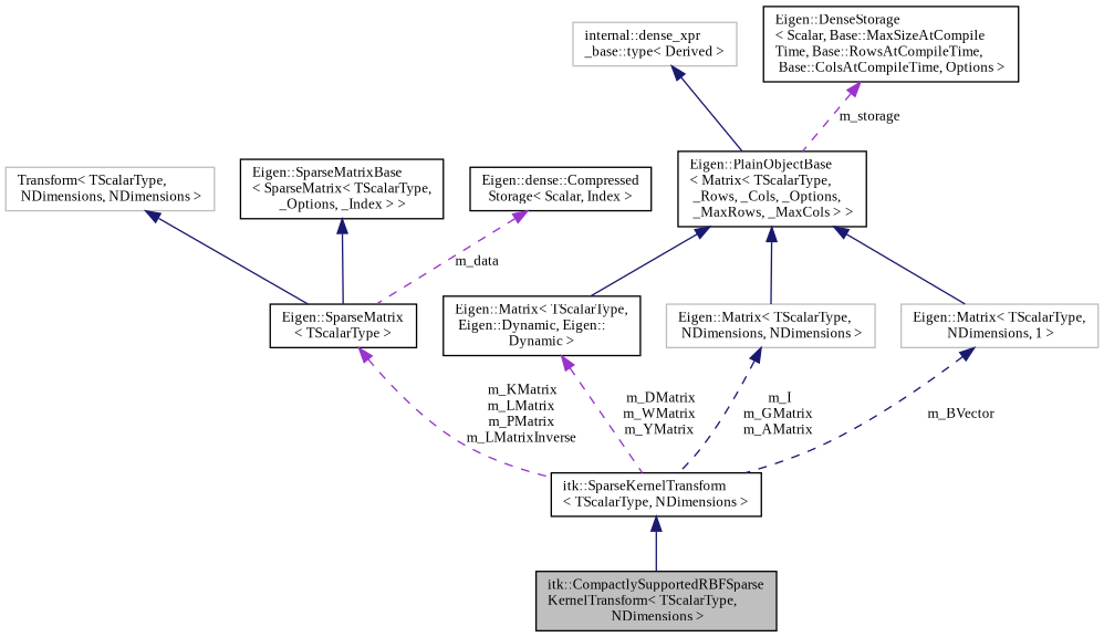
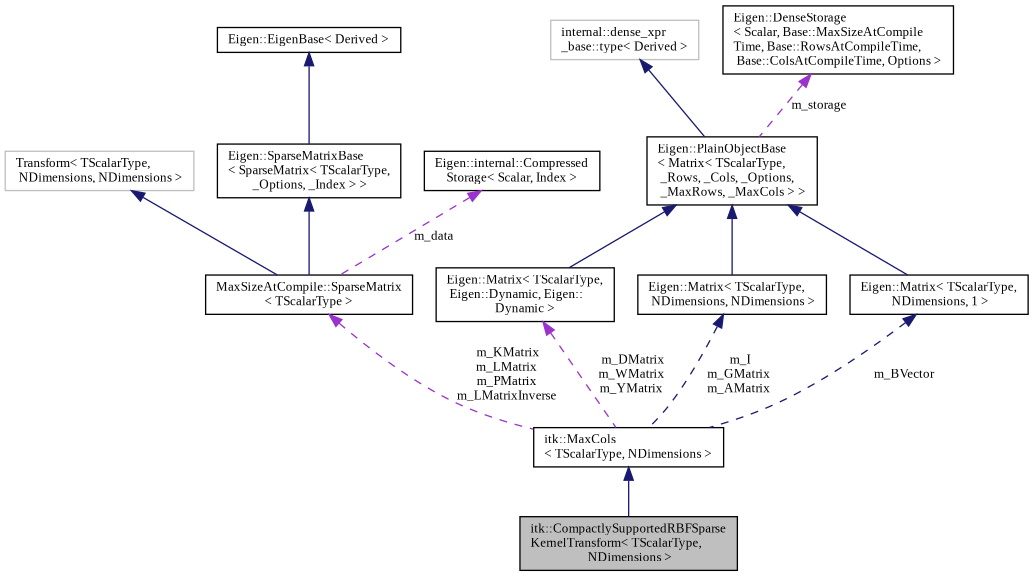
  digraph {
    fontname="Liberation Serif"
    rankdir=TB
    node [color=black fillcolor=white fontname="Liberation Serif" fontsize=10 shape=record style=filled]
    edge [color=midnightblue dir=back fontname="Liberation Serif" fontsize=10 labelfontname=Helvetica labelfontsize=10 style=solid]
    n1 [fillcolor=grey75 fontcolor=black height=0.2 label="itk::CompactlySupportedRBFSparse\lKernelTransform\< TScalarType,\l NDimensions \>" width=0.4]
-   n2 [height=0.2 label="itk::SparseKernelTransform\l\< TScalarType, NDimensions \>" width=0.4]
+   n2 [height=0.2 label="itk::MaxCols\l\< TScalarType, NDimensions \>" width=0.4]
    n3 [color=grey75 height=0.2 label="Transform\< TScalarType,\l NDimensions, NDimensions \>" width=0.4]
-   n4 [height=0.2 label="Eigen::SparseMatrix\l\< TScalarType \>" width=0.4]
+   n4 [height=0.2 label="MaxSizeAtCompile::SparseMatrix\l\< TScalarType \>" width=0.4]
    n5 [height=0.2 label="Eigen::Matrix\< TScalarType,\l Eigen::Dynamic, Eigen::\lDynamic \>" width=0.4]
    n6 [height=0.2 label="Eigen::PlainObjectBase\l\< Matrix\< TScalarType,\l _Rows, _Cols, _Options,\l _MaxRows, _MaxCols \> \>" width=0.4]
-   n7 [color=grey75 height=0.2 label="Eigen::Matrix\< TScalarType,\l NDimensions, NDimensions \>" width=0.4]
-   n8 [color=grey75 height=0.2 label="Eigen::Matrix\< TScalarType,\l NDimensions, 1 \>" width=0.4]
+   n7 [height=0.2 label="Eigen::Matrix\< TScalarType,\l NDimensions, NDimensions \>" width=0.4]
+   n8 [height=0.2 label="Eigen::Matrix\< TScalarType,\l NDimensions, 1 \>" width=0.4]
    n9 [color=grey75 height=0.2 label="internal::dense_xpr\l_base::type\< Derived \>" width=0.4]
    n10 [height=0.2 label="Eigen::DenseStorage\l\< Scalar, Base::MaxSizeAtCompile\lTime, Base::RowsAtCompileTime,\l Base::ColsAtCompileTime, Options \>" width=0.4]
    n11 [height=0.2 label="Eigen::SparseMatrixBase\l\< SparseMatrix\< TScalarType,\l _Options, _Index \> \>" width=0.4]
-   n13 [height=0.2 label="Eigen::dense::Compressed\lStorage\< Scalar, Index \>" width=0.4]
+   n12 [height=0.2 label="Eigen::EigenBase\< Derived \>" width=0.4]
+   n13 [height=0.2 label="Eigen::internal::Compressed\lStorage\< Scalar, Index \>" width=0.4]
    n2 -> n1
    n3 -> n4
    n4 -> n2 [color=darkorchid3 label=" m_KMatrix\nm_LMatrix\nm_PMatrix\nm_LMatrixInverse" style=dashed]
    n5 -> n2 [color=darkorchid3 label=" m_DMatrix\nm_WMatrix\nm_YMatrix" style=dashed]
    n6 -> n5
    n6 -> n7
    n6 -> n8
    n7 -> n2 [label=" m_I\nm_GMatrix\nm_AMatrix" style=dashed]
    n8 -> n2 [label=" m_BVector" style=dashed]
    n9 -> n6
    n10 -> n6 [color=darkorchid3 label=" m_storage" style=dashed]
    n11 -> n4
+   n12 -> n11
    n13 -> n4 [color=darkorchid3 label=" m_data" style=dashed]
  }
